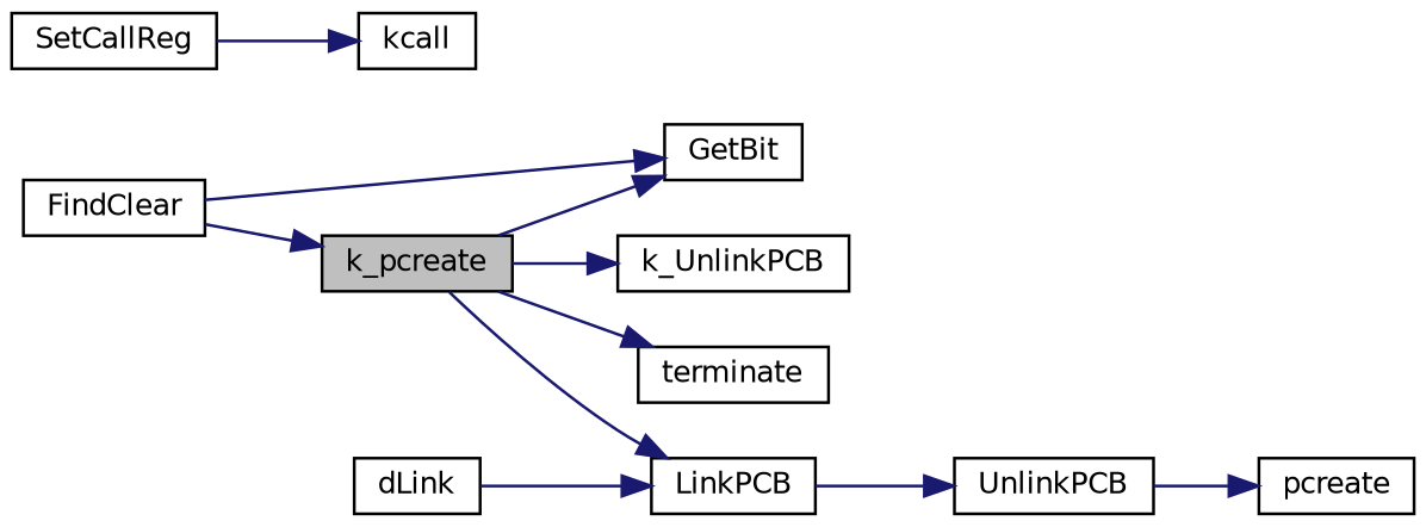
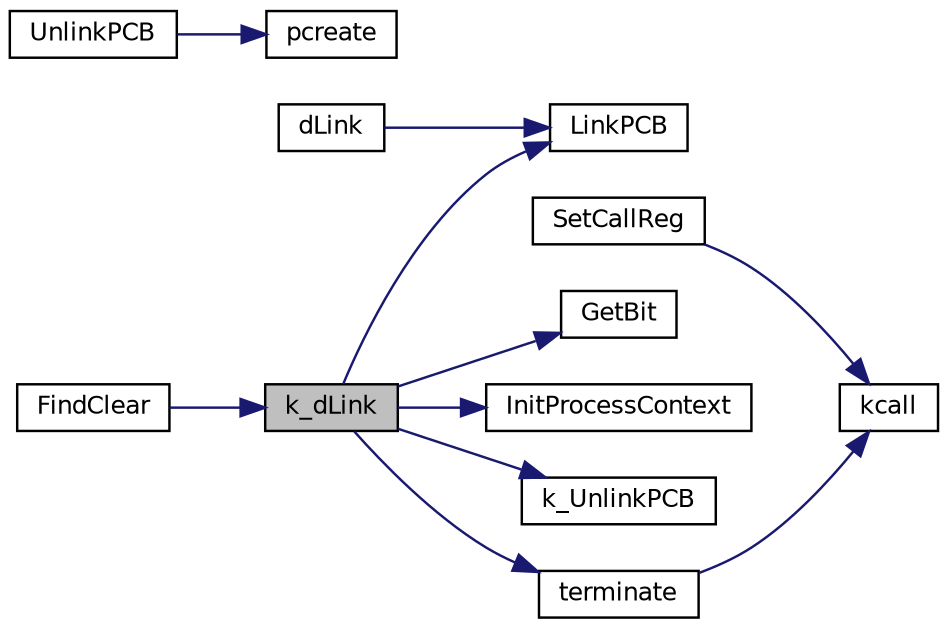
  digraph {
    rankdir=LR
    node [color=black fillcolor=white fontname=Helvetica fontsize=10 shape=record style=filled]
    edge [color=midnightblue fontname=Helvetica fontsize=10 labelfontname=Helvetica labelfontsize=10 style=solid]
-   n1 [fillcolor=grey75 fontcolor=black height=0.2 label=k_pcreate width=0.4]
+   n1 [fillcolor=grey75 fontcolor=black height=0.2 label=k_dLink width=0.4]
    n2 [height=0.2 label=GetBit width=0.4]
+   n3 [height=0.2 label=InitProcessContext width=0.4]
    n4 [height=0.2 label=k_UnlinkPCB width=0.4]
    n5 [height=0.2 label=LinkPCB width=0.4]
    n6 [height=0.2 label=terminate width=0.4]
    n7 [height=0.2 label=FindClear width=0.4]
    n8 [height=0.2 label=UnlinkPCB width=0.4]
    n9 [height=0.2 label=kcall width=0.4]
    n10 [height=0.2 label=dLink width=0.4]
    n11 [height=0.2 label=pcreate width=0.4]
    n12 [height=0.2 label=SetCallReg width=0.4]
    n1 -> n2
+   n1 -> n3
    n1 -> n4
    n1 -> n5
    n1 -> n6
-   n5 -> n8
+   n6 -> n9
    n7 -> n1
-   n7 -> n2
    n8 -> n11
    n10 -> n5
    n12 -> n9
  }
